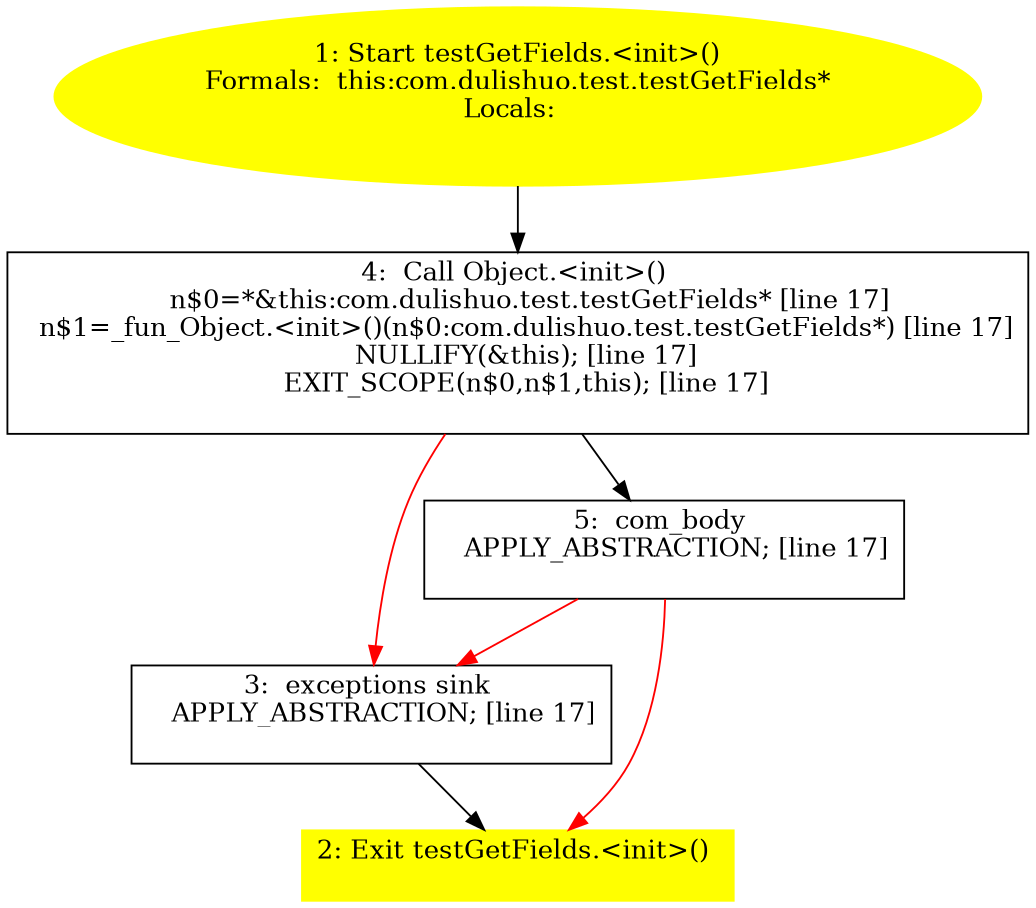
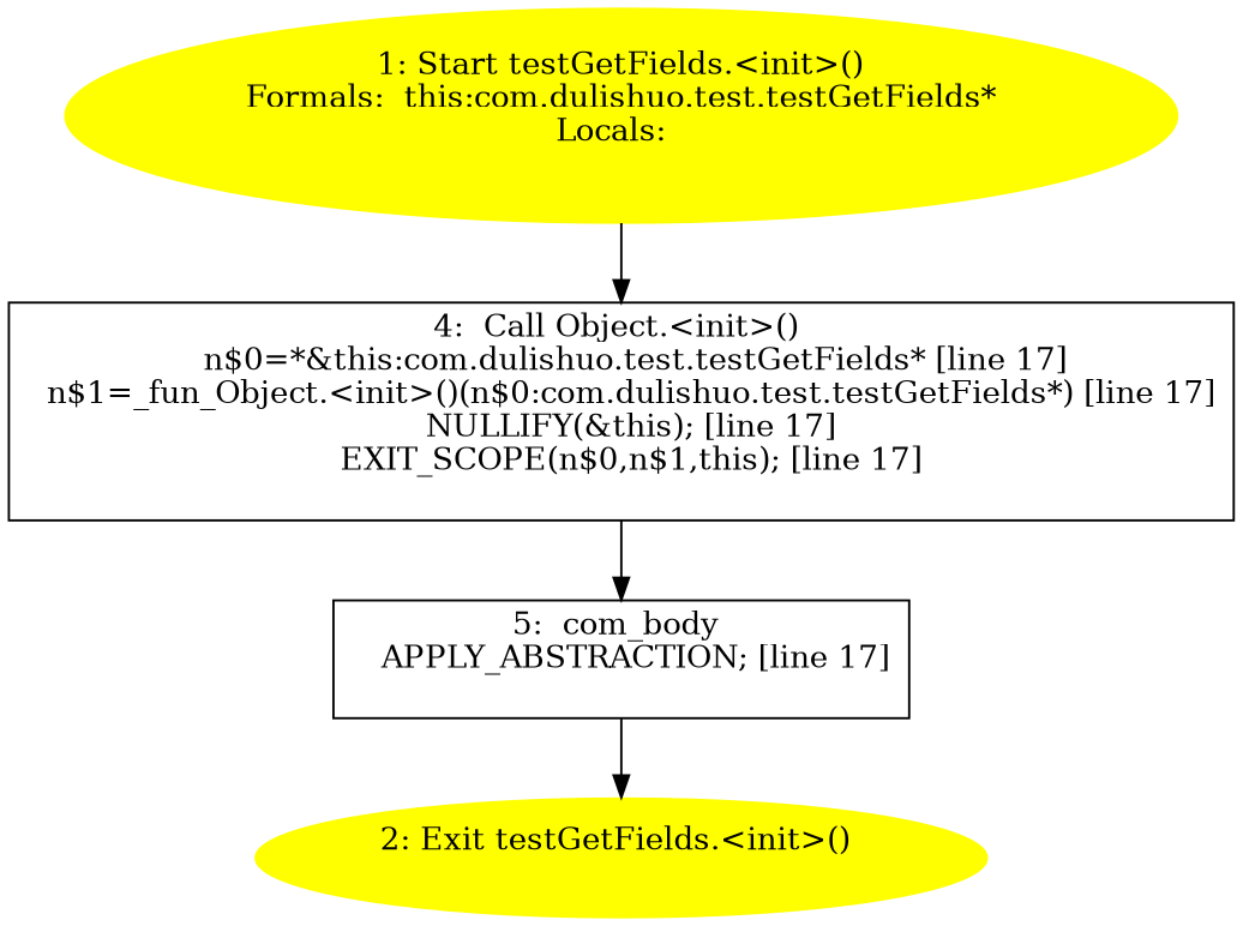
  digraph {
    node [shape=box]
    n1 [color=yellow label="1: Start testGetFields.<init>()\nFormals:  this:com.dulishuo.test.testGetFields*\nLocals:  \n  " style=filled shape=""]
    n2 [label="4:  Call Object.<init>() \n   n$0=*&this:com.dulishuo.test.testGetFields* [line 17]\n  n$1=_fun_Object.<init>()(n$0:com.dulishuo.test.testGetFields*) [line 17]\n  NULLIFY(&this); [line 17]\n  EXIT_SCOPE(n$0,n$1,this); [line 17]\n "]
-   n3 [label="3:  exceptions sink \n   APPLY_ABSTRACTION; [line 17]\n "]
    n4 [label="5:  com_body \n   APPLY_ABSTRACTION; [line 17]\n "]
-   n5 [color=yellow label="2: Exit testGetFields.<init>() \n  " style=filled]
+   n5 [color=yellow label="2: Exit testGetFields.<init>() \n  " style=filled shape=""]
    n1 -> n2
-   n2 -> n3 [color=red]
    n2 -> n4
-   n3 -> n5
-   n4 -> n3 [color=red]
-   n4 -> n5 [color=red]
+   n4 -> n5
  }
